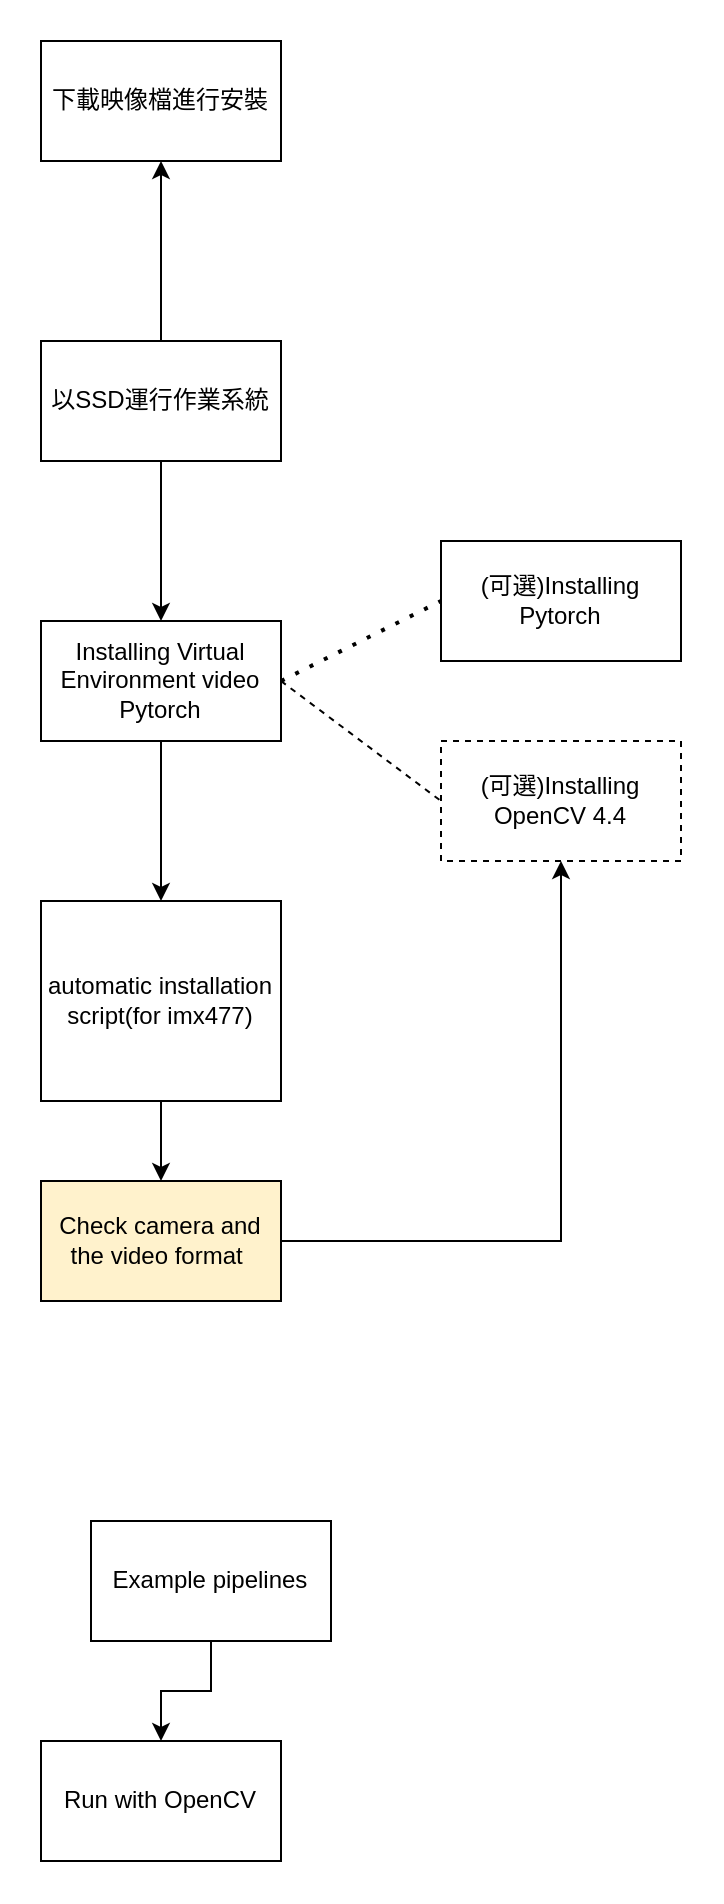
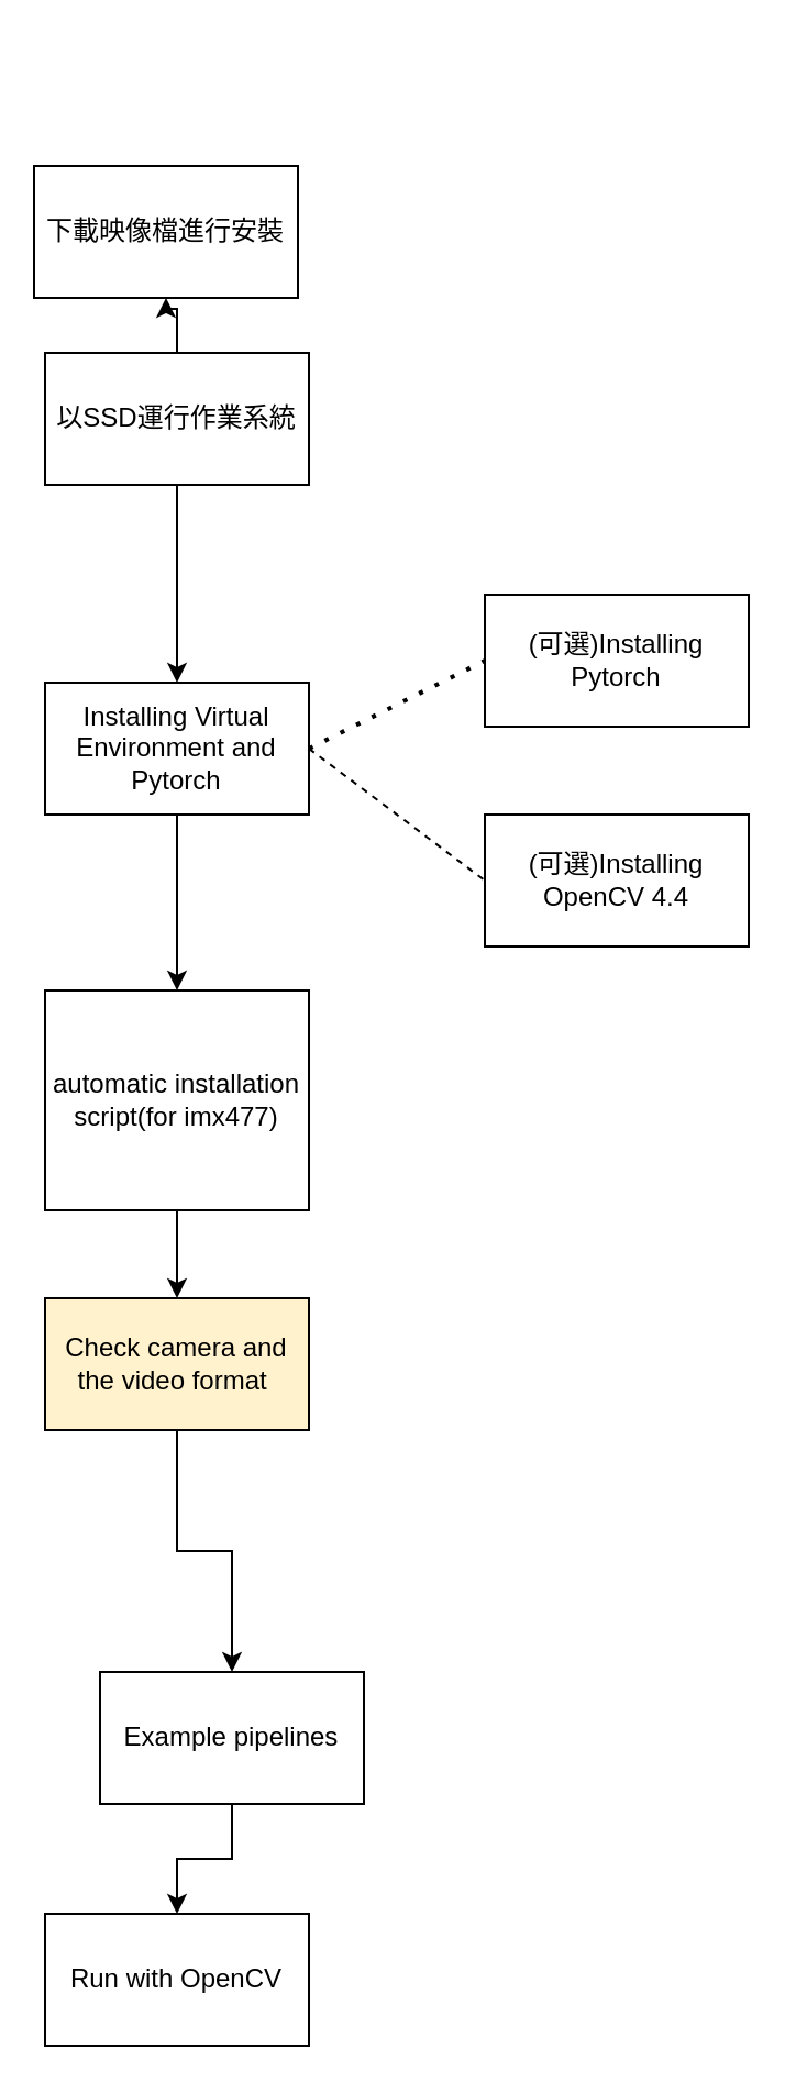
  <mxCell id="0" />
  <mxCell id="1" parent="0" />
  <mxCell id="2" value="" style="edgeStyle=orthogonalEdgeStyle;rounded=0;orthogonalLoop=1;jettySize=auto;html=1;" parent="1" source="4" target="6" edge="1"><mxGeometry relative="1" as="geometry" /></mxCell>
  <mxCell id="3" value="" style="edgeStyle=orthogonalEdgeStyle;rounded=0;orthogonalLoop=1;jettySize=auto;html=1;" edge="1" parent="1" source="4" target="7"><mxGeometry relative="1" as="geometry" /></mxCell>
- <mxCell id="4" value="以SSD運行作業系統" style="rounded=0;whiteSpace=wrap;html=1;" parent="1" vertex="1"><mxGeometry x="20" y="170" width="120" height="60" as="geometry" /></mxCell>
+ <mxCell id="4" value="以SSD運行作業系統" style="rounded=0;whiteSpace=wrap;html=1;" parent="1" vertex="1"><mxGeometry x="20" y="160" width="120" height="60" as="geometry" /></mxCell>
  <mxCell id="5" value="" style="edgeStyle=orthogonalEdgeStyle;rounded=0;orthogonalLoop=1;jettySize=auto;html=1;" edge="1" parent="1" source="6" target="13"><mxGeometry relative="1" as="geometry" /></mxCell>
- <mxCell id="6" value="Installing Virtual Environment video Pytorch" style="rounded=0;whiteSpace=wrap;html=1;" parent="1" vertex="1"><mxGeometry x="20" y="310" width="120" height="60" as="geometry" /></mxCell>
- <mxCell id="7" value="下載映像檔進行安裝" style="rounded=0;whiteSpace=wrap;html=1;" vertex="1" parent="1"><mxGeometry x="20" y="20" width="120" height="60" as="geometry" /></mxCell>
+ <mxCell id="6" value="Installing Virtual Environment and Pytorch" style="rounded=0;whiteSpace=wrap;html=1;" parent="1" vertex="1"><mxGeometry x="20" y="310" width="120" height="60" as="geometry" /></mxCell>
+ <mxCell id="7" value="下載映像檔進行安裝" style="rounded=0;whiteSpace=wrap;html=1;" vertex="1" parent="1"><mxGeometry x="15" y="75" width="120" height="60" as="geometry" /></mxCell>
  <mxCell id="8" value="(可選)Installing Pytorch" style="rounded=0;whiteSpace=wrap;html=1;" vertex="1" parent="1"><mxGeometry x="220" y="270" width="120" height="60" as="geometry" /></mxCell>
- <mxCell id="9" value="(可選)Installing OpenCV 4.4" style="rounded=0;whiteSpace=wrap;html=1;dashed=1;" vertex="1" parent="1"><mxGeometry x="220" y="370" width="120" height="60" as="geometry" /></mxCell>
+ <mxCell id="9" value="(可選)Installing OpenCV 4.4" style="rounded=0;whiteSpace=wrap;html=1;" vertex="1" parent="1"><mxGeometry x="220" y="370" width="120" height="60" as="geometry" /></mxCell>
  <mxCell id="10" value="" style="endArrow=none;dashed=1;html=1;dashPattern=1 3;strokeWidth=2;exitX=1;exitY=0.5;exitDx=0;exitDy=0;entryX=0;entryY=0.5;entryDx=0;entryDy=0;" edge="1" parent="1" source="6" target="8"><mxGeometry width="50" height="50" relative="1" as="geometry"><mxPoint x="56" y="340" as="sourcePoint" /><mxPoint x="106" y="290" as="targetPoint" /></mxGeometry></mxCell>
  <mxCell id="11" value="" style="endArrow=none;dashed=1;html=1;exitX=1;exitY=0.5;exitDx=0;exitDy=0;entryX=0;entryY=0.5;entryDx=0;entryDy=0;" edge="1" parent="1" source="6" target="9"><mxGeometry width="50" height="50" relative="1" as="geometry"><mxPoint x="56" y="340" as="sourcePoint" /><mxPoint x="106" y="290" as="targetPoint" /></mxGeometry></mxCell>
  <mxCell id="12" value="" style="edgeStyle=orthogonalEdgeStyle;rounded=0;orthogonalLoop=1;jettySize=auto;html=1;" edge="1" parent="1" source="13" target="15"><mxGeometry relative="1" as="geometry" /></mxCell>
  <mxCell id="13" value="automatic installation script(for imx477)" style="rounded=0;whiteSpace=wrap;html=1;" vertex="1" parent="1"><mxGeometry x="20" y="450" width="120" height="100" as="geometry" /></mxCell>
- <mxCell id="14" value="" style="edgeStyle=orthogonalEdgeStyle;rounded=0;orthogonalLoop=1;jettySize=auto;html=1;" edge="1" parent="1" source="15" target="9"><mxGeometry relative="1" as="geometry" /></mxCell>
+ <mxCell id="14" value="" style="edgeStyle=orthogonalEdgeStyle;rounded=0;orthogonalLoop=1;jettySize=auto;html=1;" edge="1" parent="1" source="15" target="17"><mxGeometry relative="1" as="geometry" /></mxCell>
  <mxCell id="15" value="Check camera and the video format&amp;nbsp;" style="rounded=0;whiteSpace=wrap;html=1;fillColor=#fff2cc;" vertex="1" parent="1"><mxGeometry x="20" y="590" width="120" height="60" as="geometry" /></mxCell>
  <mxCell id="16" value="" style="edgeStyle=orthogonalEdgeStyle;rounded=0;orthogonalLoop=1;jettySize=auto;html=1;" edge="1" parent="1" source="17" target="18"><mxGeometry relative="1" as="geometry" /></mxCell>
  <mxCell id="17" value="Example pipelines" style="rounded=0;whiteSpace=wrap;html=1;" vertex="1" parent="1"><mxGeometry x="45" y="760" width="120" height="60" as="geometry" /></mxCell>
  <mxCell id="18" value="Run with OpenCV" style="rounded=0;whiteSpace=wrap;html=1;" vertex="1" parent="1"><mxGeometry x="20" y="870" width="120" height="60" as="geometry" /></mxCell>
